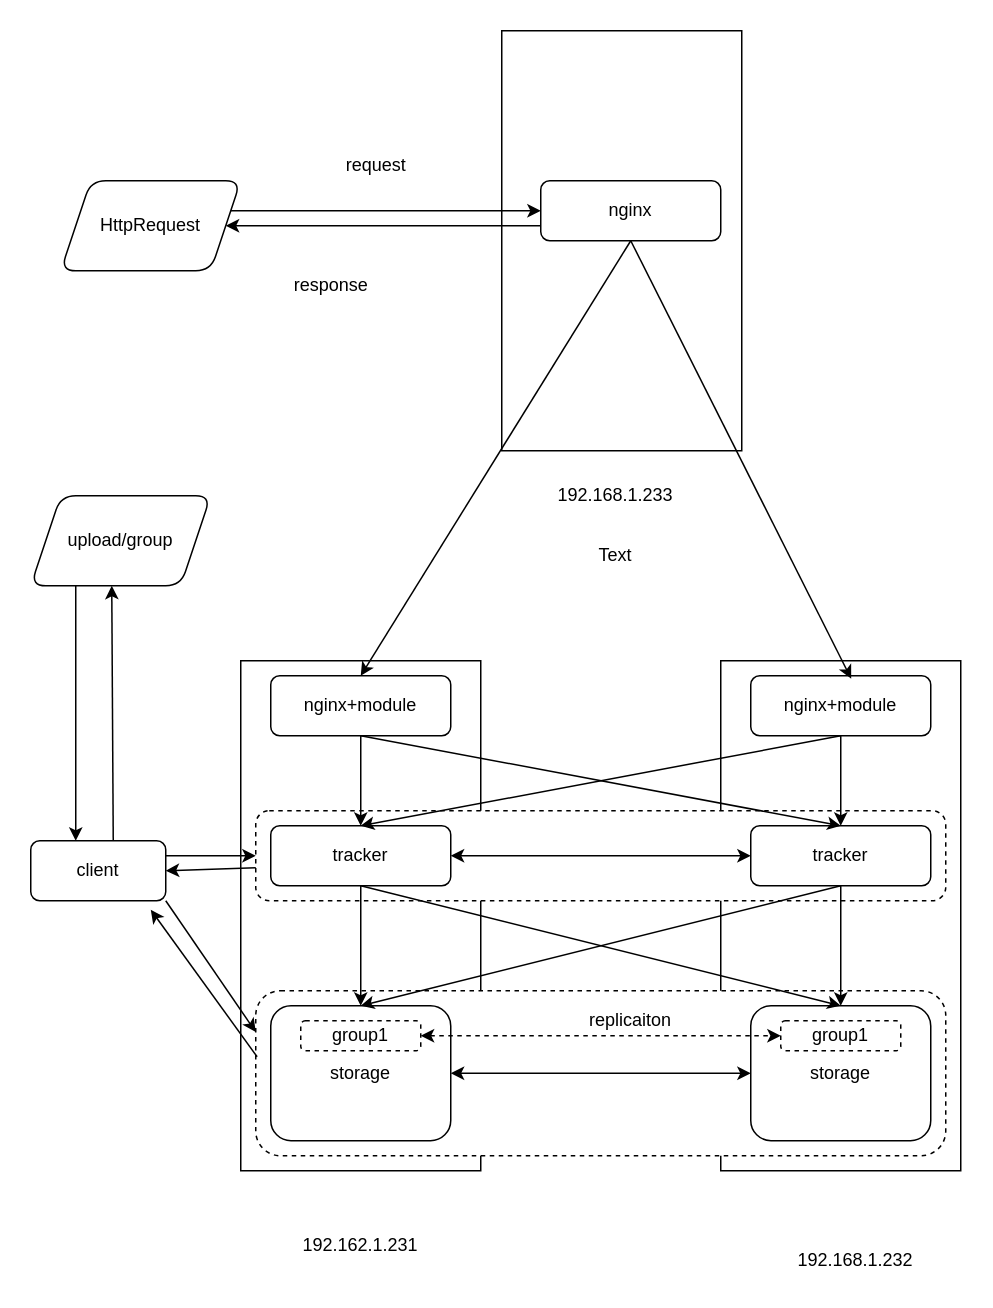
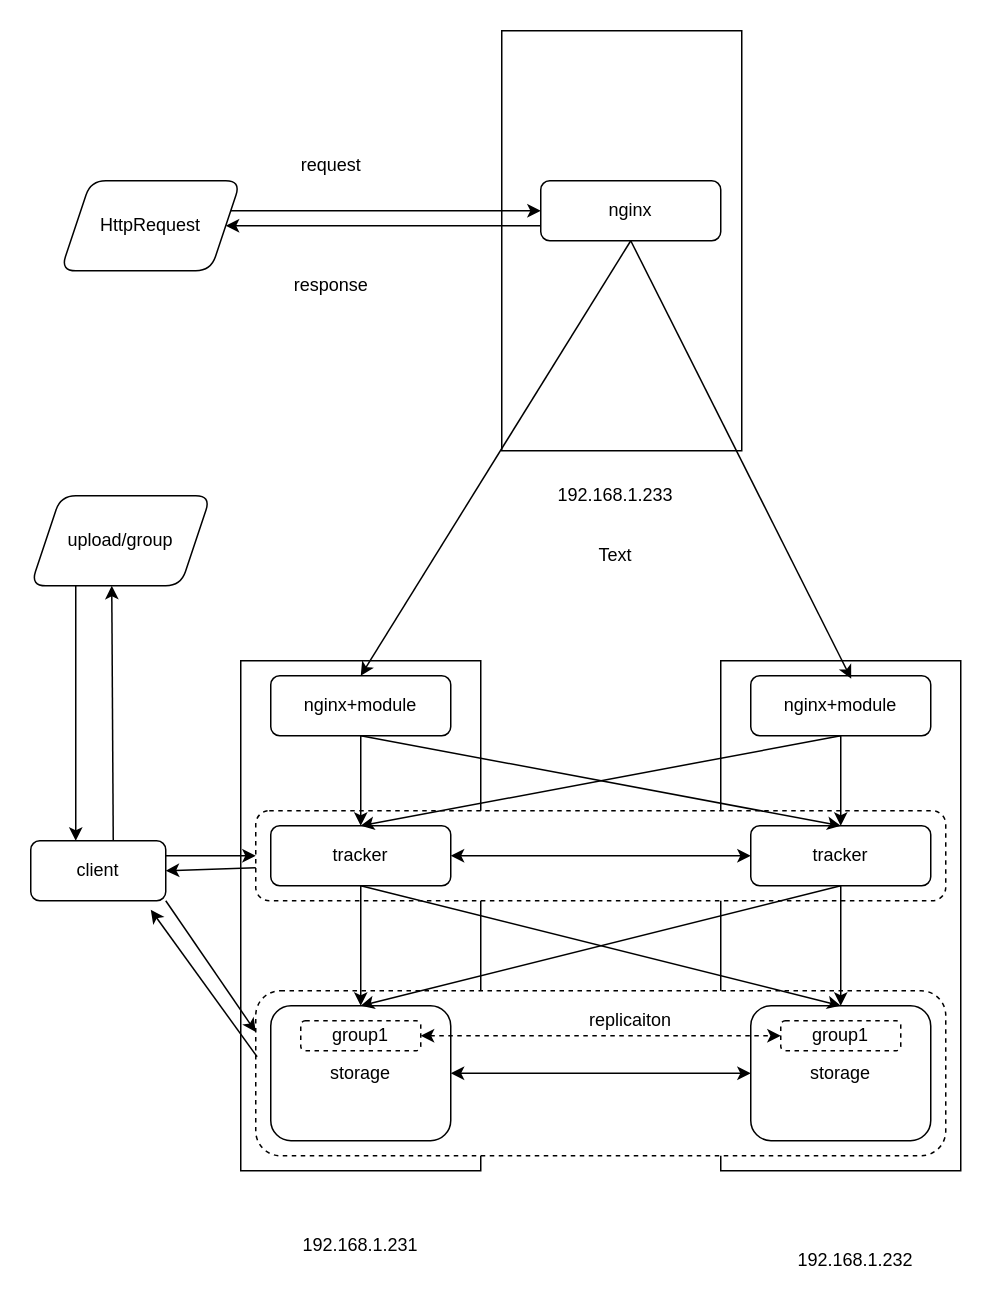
  <mxCell id="0" />
  <mxCell id="1" parent="0" />
  <mxCell id="2" value="" style="rounded=0;whiteSpace=wrap;html=1;" vertex="1" parent="1"><mxGeometry x="480" y="440" width="160" height="340" as="geometry" /></mxCell>
  <mxCell id="3" value="" style="rounded=0;whiteSpace=wrap;html=1;" vertex="1" parent="1"><mxGeometry x="160" y="440" width="160" height="340" as="geometry" /></mxCell>
  <mxCell id="4" value="" style="rounded=1;whiteSpace=wrap;html=1;dashed=1;" vertex="1" parent="1"><mxGeometry x="170" y="660" width="460" height="110" as="geometry" /></mxCell>
  <mxCell id="5" value="" style="rounded=1;whiteSpace=wrap;html=1;dashed=1;" vertex="1" parent="1"><mxGeometry x="170" y="540" width="460" height="60" as="geometry" /></mxCell>
  <mxCell id="6" value="tracker" style="rounded=1;whiteSpace=wrap;html=1;" vertex="1" parent="1"><mxGeometry x="180" y="550" width="120" height="40" as="geometry" /></mxCell>
  <mxCell id="7" value="storage" style="rounded=1;whiteSpace=wrap;html=1;" vertex="1" parent="1"><mxGeometry x="180" y="670" width="120" height="90" as="geometry" /></mxCell>
  <mxCell id="8" value="nginx+module" style="rounded=1;whiteSpace=wrap;html=1;" vertex="1" parent="1"><mxGeometry x="180" y="450" width="120" height="40" as="geometry" /></mxCell>
  <mxCell id="9" value="nginx+module" style="rounded=1;whiteSpace=wrap;html=1;" vertex="1" parent="1"><mxGeometry x="500" y="450" width="120" height="40" as="geometry" /></mxCell>
  <mxCell id="10" value="tracker" style="rounded=1;whiteSpace=wrap;html=1;" vertex="1" parent="1"><mxGeometry x="500" y="550" width="120" height="40" as="geometry" /></mxCell>
  <mxCell id="11" value="storage" style="rounded=1;whiteSpace=wrap;html=1;" vertex="1" parent="1"><mxGeometry x="500" y="670" width="120" height="90" as="geometry" /></mxCell>
  <mxCell id="12" value="" style="rounded=0;whiteSpace=wrap;html=1;" vertex="1" parent="1"><mxGeometry x="334" y="20" width="160" height="280" as="geometry" /></mxCell>
  <mxCell id="13" style="edgeStyle=orthogonalEdgeStyle;rounded=0;orthogonalLoop=1;jettySize=auto;html=1;entryX=1;entryY=0.5;entryDx=0;entryDy=0;" edge="1" parent="1" source="14"><mxGeometry relative="1" as="geometry"><mxPoint x="150" y="150" as="targetPoint" /><Array as="points"><mxPoint x="200" y="150" /><mxPoint x="200" y="150" /></Array></mxGeometry></mxCell>
  <mxCell id="14" value="nginx" style="rounded=1;whiteSpace=wrap;html=1;" vertex="1" parent="1"><mxGeometry x="360" y="120" width="120" height="40" as="geometry" /></mxCell>
  <mxCell id="15" value="" style="endArrow=classic;html=1;exitX=0.5;exitY=1;exitDx=0;exitDy=0;entryX=0.5;entryY=0;entryDx=0;entryDy=0;" edge="1" parent="1" source="14" target="8"><mxGeometry width="50" height="50" relative="1" as="geometry"><mxPoint x="390" y="360" as="sourcePoint" /><mxPoint x="440" y="310" as="targetPoint" /></mxGeometry></mxCell>
  <mxCell id="16" value="" style="endArrow=classic;html=1;exitX=0.5;exitY=1;exitDx=0;exitDy=0;entryX=0.558;entryY=0.05;entryDx=0;entryDy=0;entryPerimeter=0;" edge="1" parent="1" source="14" target="9"><mxGeometry width="50" height="50" relative="1" as="geometry"><mxPoint x="390" y="360" as="sourcePoint" /><mxPoint x="440" y="310" as="targetPoint" /></mxGeometry></mxCell>
  <mxCell id="17" value="" style="endArrow=classic;html=1;" edge="1" parent="1"><mxGeometry width="50" height="50" relative="1" as="geometry"><mxPoint x="149" y="140" as="sourcePoint" /><mxPoint x="360" y="140" as="targetPoint" /></mxGeometry></mxCell>
- <mxCell id="18" value="request" style="text;html=1;align=center;verticalAlign=middle;resizable=0;points=[];autosize=1;" vertex="1" parent="1"><mxGeometry x="220" y="100" width="60" height="20" as="geometry" /></mxCell>
+ <mxCell id="18" value="request" style="text;html=1;align=center;verticalAlign=middle;resizable=0;points=[];autosize=1;" vertex="1" parent="1"><mxGeometry x="190" y="100" width="60" height="20" as="geometry" /></mxCell>
  <mxCell id="19" value="response" style="text;html=1;align=center;verticalAlign=middle;resizable=0;points=[];autosize=1;" vertex="1" parent="1"><mxGeometry x="190" y="180" width="60" height="20" as="geometry" /></mxCell>
  <mxCell id="20" value="192.168.1.233" style="text;html=1;strokeColor=none;fillColor=none;align=center;verticalAlign=middle;whiteSpace=wrap;rounded=0;" vertex="1" parent="1"><mxGeometry x="390" y="320" width="40" height="20" as="geometry" /></mxCell>
- <mxCell id="21" value="192.162.1.231" style="text;html=1;strokeColor=none;fillColor=none;align=center;verticalAlign=middle;whiteSpace=wrap;rounded=0;" vertex="1" parent="1"><mxGeometry x="220" y="820" width="40" height="20" as="geometry" /></mxCell>
+ <mxCell id="21" value="192.168.1.231" style="text;html=1;strokeColor=none;fillColor=none;align=center;verticalAlign=middle;whiteSpace=wrap;rounded=0;" vertex="1" parent="1"><mxGeometry x="220" y="820" width="40" height="20" as="geometry" /></mxCell>
  <mxCell id="22" value="192.168.1.232" style="text;html=1;strokeColor=none;fillColor=none;align=center;verticalAlign=middle;whiteSpace=wrap;rounded=0;" vertex="1" parent="1"><mxGeometry x="550" y="830" width="40" height="20" as="geometry" /></mxCell>
  <mxCell id="23" value="Text" style="text;html=1;strokeColor=none;fillColor=none;align=center;verticalAlign=middle;whiteSpace=wrap;rounded=0;" vertex="1" parent="1"><mxGeometry x="390" y="360" width="40" height="20" as="geometry" /></mxCell>
  <mxCell id="24" value="" style="endArrow=classic;startArrow=classic;html=1;exitX=1;exitY=0.5;exitDx=0;exitDy=0;" edge="1" parent="1" source="6" target="10"><mxGeometry width="50" height="50" relative="1" as="geometry"><mxPoint x="390" y="520" as="sourcePoint" /><mxPoint x="440" y="470" as="targetPoint" /></mxGeometry></mxCell>
  <mxCell id="25" value="" style="endArrow=classic;startArrow=classic;html=1;exitX=1;exitY=0.5;exitDx=0;exitDy=0;entryX=0;entryY=0.5;entryDx=0;entryDy=0;" edge="1" parent="1" source="7" target="11"><mxGeometry width="50" height="50" relative="1" as="geometry"><mxPoint x="334" y="690" as="sourcePoint" /><mxPoint x="384" y="640" as="targetPoint" /></mxGeometry></mxCell>
  <mxCell id="26" value="client" style="rounded=1;whiteSpace=wrap;html=1;" vertex="1" parent="1"><mxGeometry x="20" y="560" width="90" height="40" as="geometry" /></mxCell>
  <mxCell id="27" value="" style="endArrow=classic;html=1;exitX=0.5;exitY=1;exitDx=0;exitDy=0;entryX=0.5;entryY=0;entryDx=0;entryDy=0;" edge="1" parent="1" source="6" target="7"><mxGeometry width="50" height="50" relative="1" as="geometry"><mxPoint x="390" y="520" as="sourcePoint" /><mxPoint x="440" y="470" as="targetPoint" /></mxGeometry></mxCell>
  <mxCell id="28" value="" style="endArrow=classic;html=1;exitX=0.5;exitY=1;exitDx=0;exitDy=0;entryX=0.5;entryY=0;entryDx=0;entryDy=0;" edge="1" parent="1" source="6" target="11"><mxGeometry width="50" height="50" relative="1" as="geometry"><mxPoint x="390" y="520" as="sourcePoint" /><mxPoint x="440" y="470" as="targetPoint" /></mxGeometry></mxCell>
  <mxCell id="29" value="" style="endArrow=classic;html=1;exitX=0.5;exitY=1;exitDx=0;exitDy=0;entryX=0.5;entryY=0;entryDx=0;entryDy=0;" edge="1" parent="1" source="10" target="11"><mxGeometry width="50" height="50" relative="1" as="geometry"><mxPoint x="390" y="520" as="sourcePoint" /><mxPoint x="440" y="470" as="targetPoint" /></mxGeometry></mxCell>
  <mxCell id="30" value="" style="endArrow=classic;html=1;exitX=0.5;exitY=1;exitDx=0;exitDy=0;entryX=0.5;entryY=0;entryDx=0;entryDy=0;" edge="1" parent="1" source="10" target="7"><mxGeometry width="50" height="50" relative="1" as="geometry"><mxPoint x="390" y="520" as="sourcePoint" /><mxPoint x="440" y="470" as="targetPoint" /></mxGeometry></mxCell>
  <mxCell id="31" value="group1" style="rounded=1;whiteSpace=wrap;html=1;dashed=1;" vertex="1" parent="1"><mxGeometry x="200" y="680" width="80" height="20" as="geometry" /></mxCell>
  <mxCell id="32" value="group1" style="rounded=1;whiteSpace=wrap;html=1;dashed=1;" vertex="1" parent="1"><mxGeometry x="520" y="680" width="80" height="20" as="geometry" /></mxCell>
  <mxCell id="33" value="" style="endArrow=classic;html=1;exitX=1;exitY=0.25;exitDx=0;exitDy=0;" edge="1" parent="1" source="26" target="5"><mxGeometry width="50" height="50" relative="1" as="geometry"><mxPoint x="390" y="520" as="sourcePoint" /><mxPoint x="440" y="470" as="targetPoint" /></mxGeometry></mxCell>
  <mxCell id="34" value="" style="endArrow=classic;html=1;exitX=0;exitY=0.633;exitDx=0;exitDy=0;exitPerimeter=0;entryX=1;entryY=0.5;entryDx=0;entryDy=0;" edge="1" parent="1" source="5" target="26"><mxGeometry width="50" height="50" relative="1" as="geometry"><mxPoint x="50" y="670" as="sourcePoint" /><mxPoint x="100" y="620" as="targetPoint" /></mxGeometry></mxCell>
  <mxCell id="35" style="edgeStyle=orthogonalEdgeStyle;rounded=0;orthogonalLoop=1;jettySize=auto;html=1;exitX=0.5;exitY=1;exitDx=0;exitDy=0;" edge="1" parent="1" source="4" target="4"><mxGeometry relative="1" as="geometry" /></mxCell>
  <mxCell id="36" value="" style="endArrow=classic;html=1;exitX=1;exitY=1;exitDx=0;exitDy=0;entryX=0;entryY=0.25;entryDx=0;entryDy=0;" edge="1" parent="1" source="26" target="4"><mxGeometry width="50" height="50" relative="1" as="geometry"><mxPoint x="390" y="520" as="sourcePoint" /><mxPoint x="440" y="470" as="targetPoint" /></mxGeometry></mxCell>
  <mxCell id="37" value="" style="endArrow=classic;html=1;exitX=0.002;exitY=0.4;exitDx=0;exitDy=0;exitPerimeter=0;entryX=0.889;entryY=1.15;entryDx=0;entryDy=0;entryPerimeter=0;" edge="1" parent="1" source="4" target="26"><mxGeometry width="50" height="50" relative="1" as="geometry"><mxPoint x="390" y="520" as="sourcePoint" /><mxPoint x="440" y="470" as="targetPoint" /></mxGeometry></mxCell>
  <mxCell id="38" value="" style="endArrow=classic;startArrow=classic;html=1;dashed=1;entryX=0;entryY=0.5;entryDx=0;entryDy=0;" edge="1" parent="1" target="32"><mxGeometry width="50" height="50" relative="1" as="geometry"><mxPoint x="280" y="690" as="sourcePoint" /><mxPoint x="330" y="640" as="targetPoint" /></mxGeometry></mxCell>
  <mxCell id="39" value="replicaiton" style="text;html=1;strokeColor=none;fillColor=none;align=center;verticalAlign=middle;whiteSpace=wrap;rounded=0;dashed=1;" vertex="1" parent="1"><mxGeometry x="400" y="670" width="40" height="20" as="geometry" /></mxCell>
  <mxCell id="40" value="" style="endArrow=classic;html=1;exitX=0.5;exitY=1;exitDx=0;exitDy=0;entryX=0.5;entryY=0;entryDx=0;entryDy=0;" edge="1" parent="1" source="8" target="6"><mxGeometry width="50" height="50" relative="1" as="geometry"><mxPoint x="390" y="520" as="sourcePoint" /><mxPoint x="440" y="470" as="targetPoint" /></mxGeometry></mxCell>
  <mxCell id="41" value="" style="endArrow=classic;html=1;entryX=0.5;entryY=0;entryDx=0;entryDy=0;" edge="1" parent="1" target="10"><mxGeometry width="50" height="50" relative="1" as="geometry"><mxPoint x="240" y="490" as="sourcePoint" /><mxPoint x="440" y="470" as="targetPoint" /></mxGeometry></mxCell>
  <mxCell id="42" value="" style="endArrow=classic;html=1;exitX=0.5;exitY=1;exitDx=0;exitDy=0;entryX=0.5;entryY=0;entryDx=0;entryDy=0;" edge="1" parent="1" source="9" target="6"><mxGeometry width="50" height="50" relative="1" as="geometry"><mxPoint x="390" y="520" as="sourcePoint" /><mxPoint x="440" y="470" as="targetPoint" /></mxGeometry></mxCell>
  <mxCell id="43" value="" style="endArrow=classic;html=1;exitX=0.5;exitY=1;exitDx=0;exitDy=0;entryX=0.5;entryY=0;entryDx=0;entryDy=0;" edge="1" parent="1" source="9" target="10"><mxGeometry width="50" height="50" relative="1" as="geometry"><mxPoint x="390" y="520" as="sourcePoint" /><mxPoint x="440" y="470" as="targetPoint" /></mxGeometry></mxCell>
  <mxCell id="44" value="upload/group" style="shape=parallelogram;perimeter=parallelogramPerimeter;whiteSpace=wrap;html=1;fixedSize=1;rounded=1;" vertex="1" parent="1"><mxGeometry x="20" y="330" width="120" height="60" as="geometry" /></mxCell>
  <mxCell id="45" value="HttpRequest" style="shape=parallelogram;perimeter=parallelogramPerimeter;whiteSpace=wrap;html=1;fixedSize=1;rounded=1;" vertex="1" parent="1"><mxGeometry x="40" y="120" width="120" height="60" as="geometry" /></mxCell>
  <mxCell id="46" value="" style="endArrow=classic;html=1;exitX=0.25;exitY=1;exitDx=0;exitDy=0;" edge="1" parent="1" source="44"><mxGeometry width="50" height="50" relative="1" as="geometry"><mxPoint x="10" y="480" as="sourcePoint" /><mxPoint x="50" y="560" as="targetPoint" /></mxGeometry></mxCell>
  <mxCell id="47" value="" style="endArrow=classic;html=1;" edge="1" parent="1"><mxGeometry width="50" height="50" relative="1" as="geometry"><mxPoint x="75" y="560" as="sourcePoint" /><mxPoint x="74" y="390" as="targetPoint" /></mxGeometry></mxCell>
